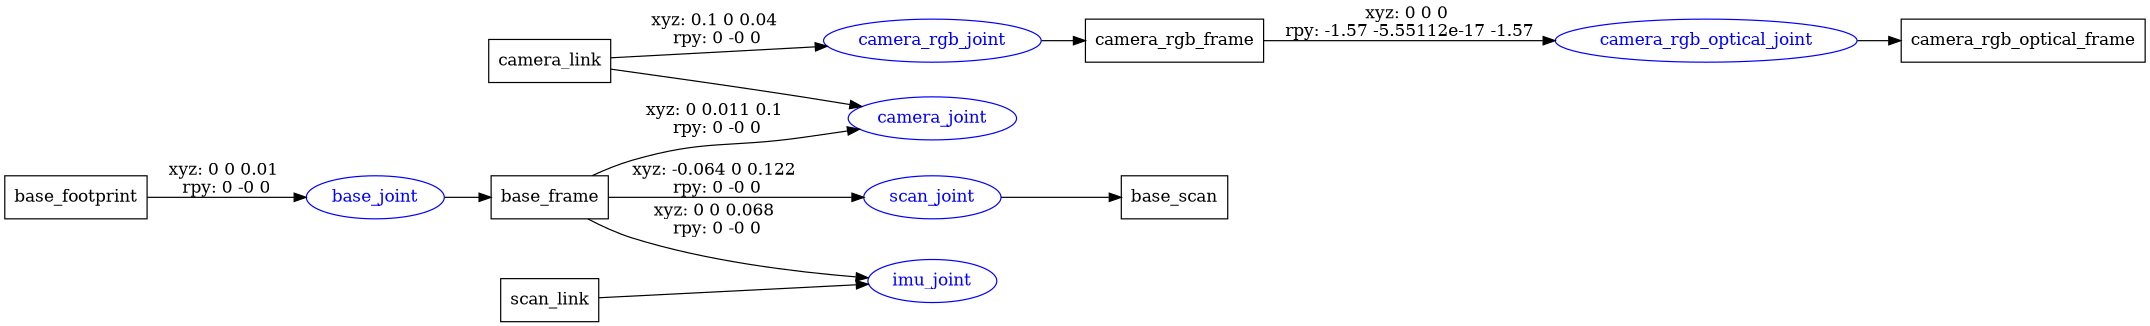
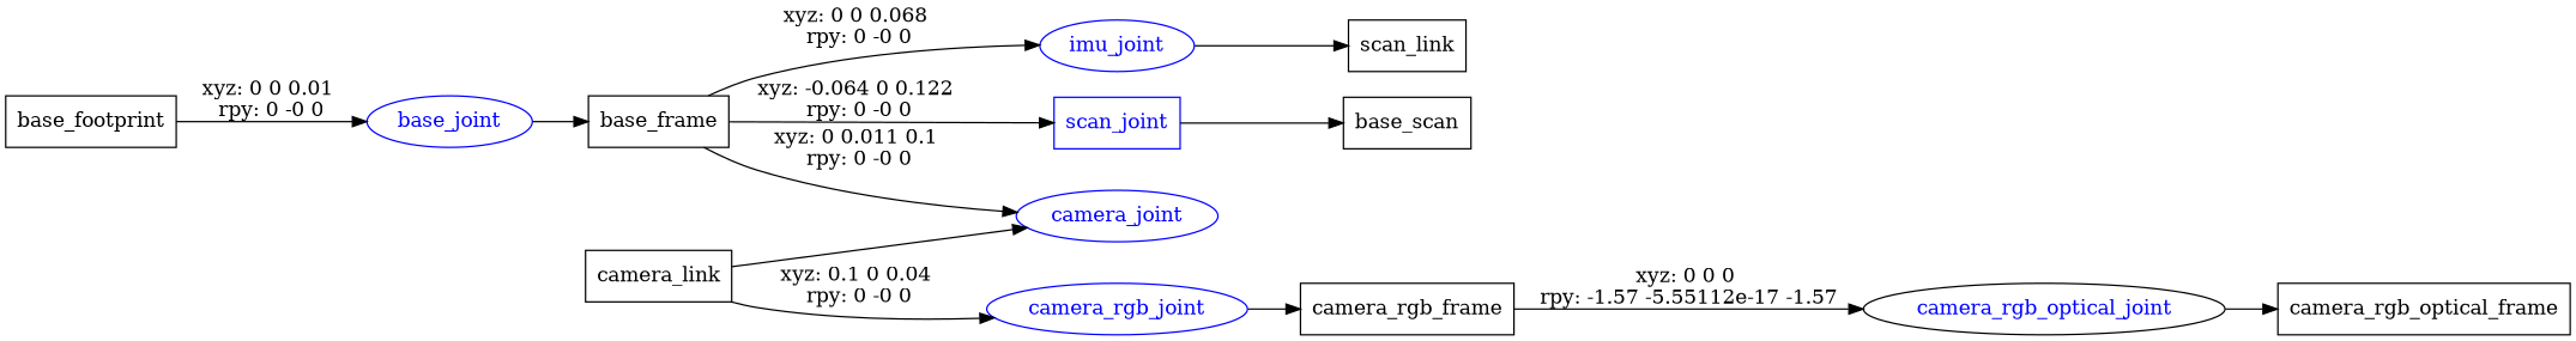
  digraph {
    rankdir=LR
    node [shape=box]
    n1 [label=base_footprint]
    base_joint [color=blue fontcolor=blue shape=ellipse]
    n3 [label=base_frame]
    camera_joint [color=blue fontcolor=blue shape=ellipse]
    imu_joint [color=blue fontcolor=blue shape=ellipse]
-   scan_joint [color=blue fontcolor=blue shape=ellipse]
+   scan_joint [color=blue fontcolor=blue]
    n7 [label=scan_link]
    n8 [label=base_scan]
    n9 [label=camera_link]
    camera_rgb_joint [color=blue fontcolor=blue shape=ellipse]
    n11 [label=camera_rgb_frame]
-   camera_rgb_optical_joint [color=blue fontcolor=blue shape=ellipse]
+   camera_rgb_optical_joint [color=black fontcolor=blue shape=ellipse]
    n13 [label=camera_rgb_optical_frame]
    n1 -> base_joint [label="xyz: 0 0 0.01 \nrpy: 0 -0 0"]
    base_joint -> n3
    n3 -> camera_joint [label="xyz: 0 0.011 0.1 \nrpy: 0 -0 0"]
    n3 -> imu_joint [label="xyz: 0 0 0.068 \nrpy: 0 -0 0"]
    n3 -> scan_joint [label="xyz: -0.064 0 0.122 \nrpy: 0 -0 0"]
-   n7 -> imu_joint
+   imu_joint -> n7
    scan_joint -> n8
    n9 -> camera_joint
    n9 -> camera_rgb_joint [label="xyz: 0.1 0 0.04 \nrpy: 0 -0 0"]
    camera_rgb_joint -> n11
    n11 -> camera_rgb_optical_joint [label="xyz: 0 0 0 \nrpy: -1.57 -5.55112e-17 -1.57"]
    camera_rgb_optical_joint -> n13
  }
